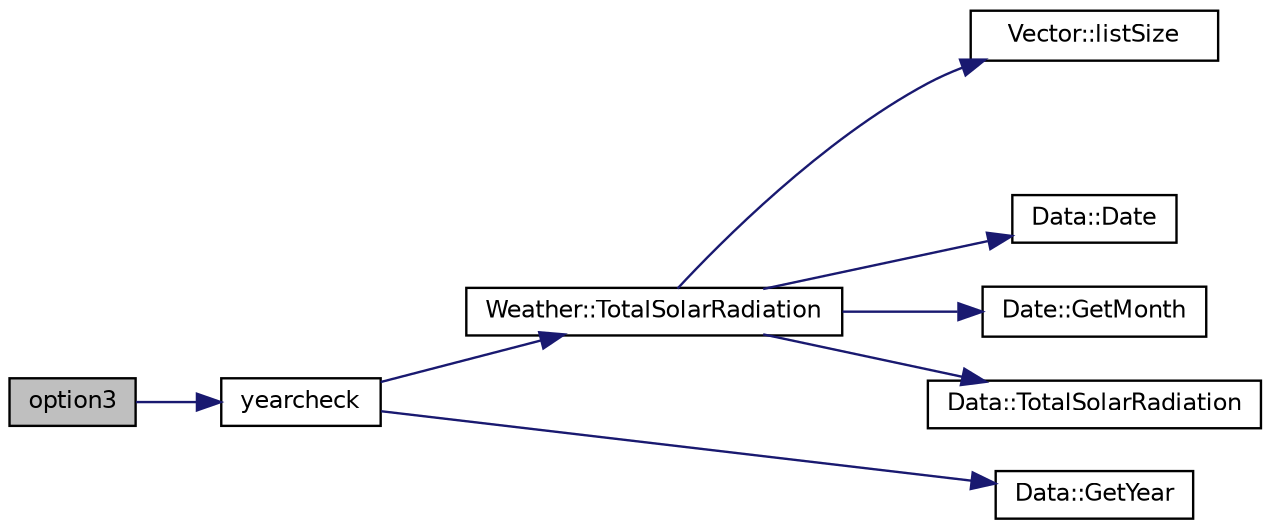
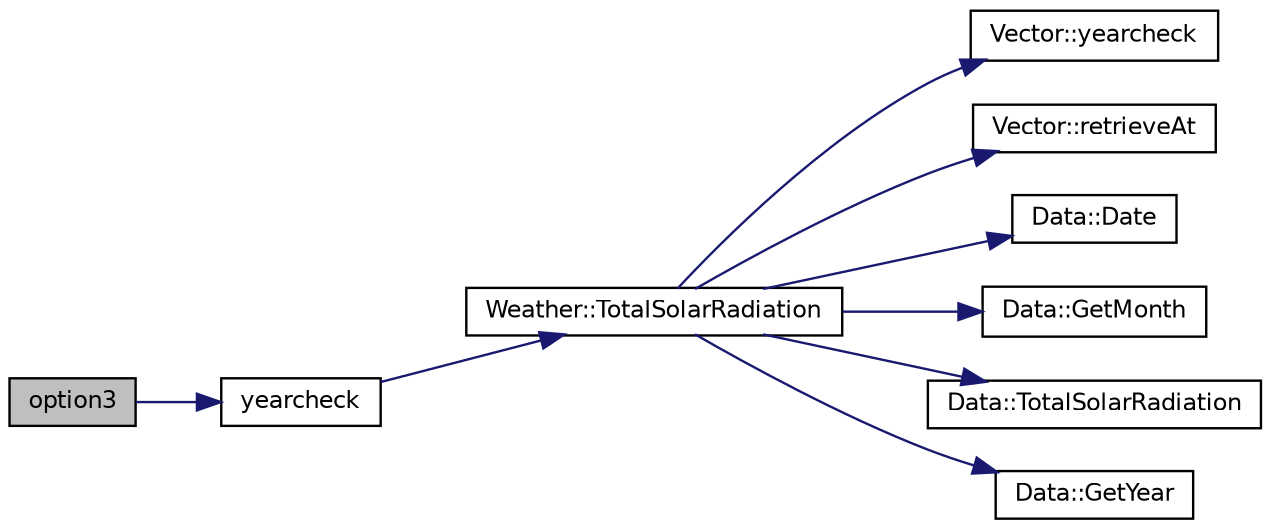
  digraph {
    rankdir=LR
    node [color=black fillcolor=white fontname=Helvetica fontsize=10 shape=record style=filled]
    edge [color=midnightblue fontname=Helvetica fontsize=10 labelfontname=Helvetica labelfontsize=10 style=solid]
    n1 [fillcolor=grey75 fontcolor=black height=0.2 label=option3 width=0.4]
    n2 [height=0.2 label=yearcheck width=0.4]
    n3 [height=0.2 label="Weather::TotalSolarRadiation" width=0.4]
-   n4 [height=0.2 label="Vector::listSize" width=0.4]
+   n4 [height=0.2 label="Vector::yearcheck" width=0.4]
+   n5 [height=0.2 label="Vector::retrieveAt" width=0.4]
    n6 [height=0.2 label="Data::Date" width=0.4]
    n7 [height=0.2 label="Data::GetYear" width=0.4]
-   n8 [height=0.2 label="Date::GetMonth" width=0.4]
+   n8 [height=0.2 label="Data::GetMonth" width=0.4]
    n9 [height=0.2 label="Data::TotalSolarRadiation" width=0.4]
    n1 -> n2
    n2 -> n3
    n3 -> n4
+   n3 -> n5
    n3 -> n6
-   n2 -> n7
+   n3 -> n7
    n3 -> n8
    n3 -> n9
  }
